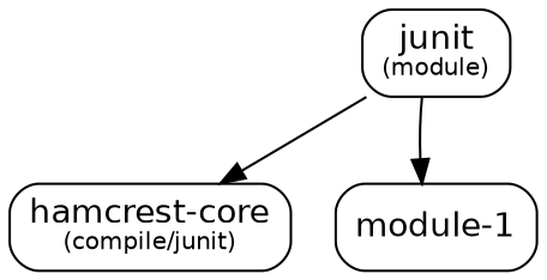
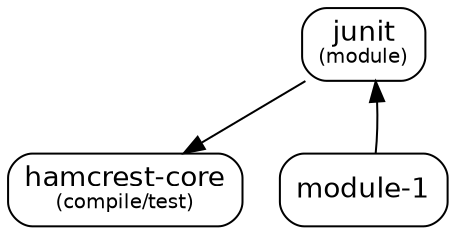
  digraph {
    node [fontname=Helvetica fontsize=14 shape=box style=rounded]
    edge [fontname=Helvetica fontsize=10]
    n1 [label=<junit<font point-size="10"><br/>(module)</font>>]
-   n2 [label=<hamcrest-core<font point-size="10"><br/>(compile/junit)</font>>]
+   n2 [label=<hamcrest-core<font point-size="10"><br/>(compile/test)</font>>]
    n3 [label=<module-1>]
    n1 -> n2
-   n1 -> n3
+   n3 -> n1
  }
